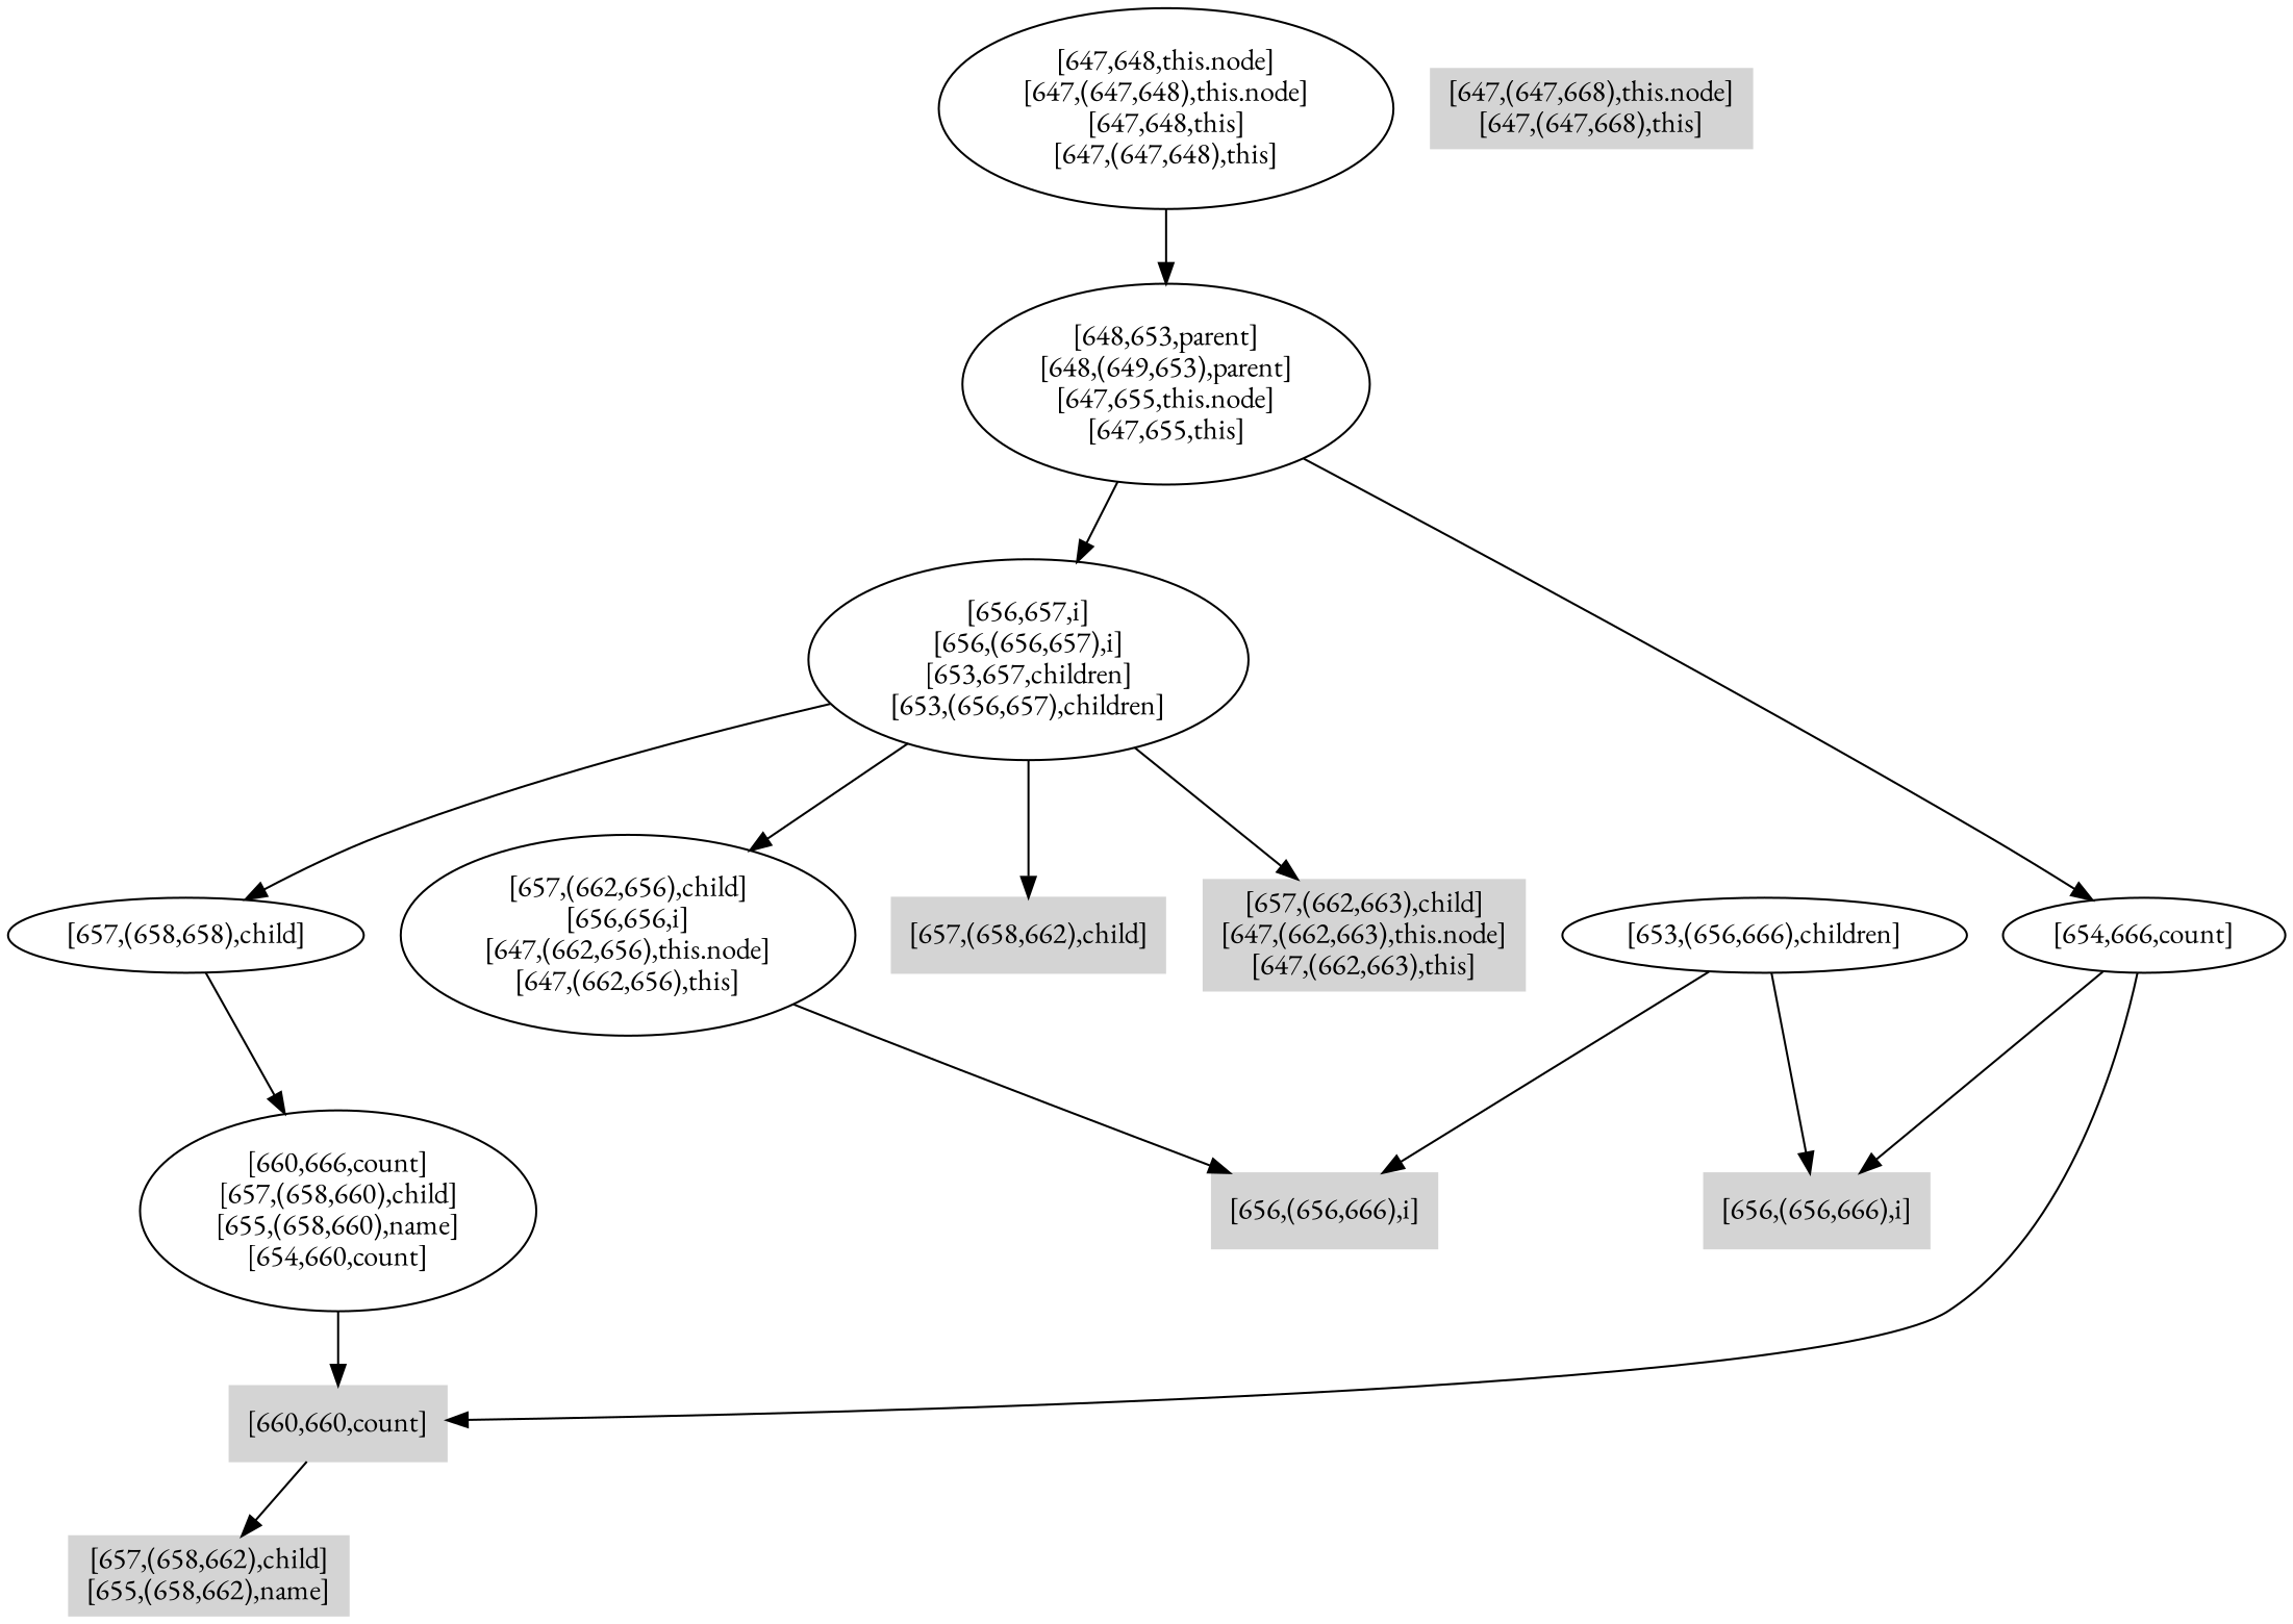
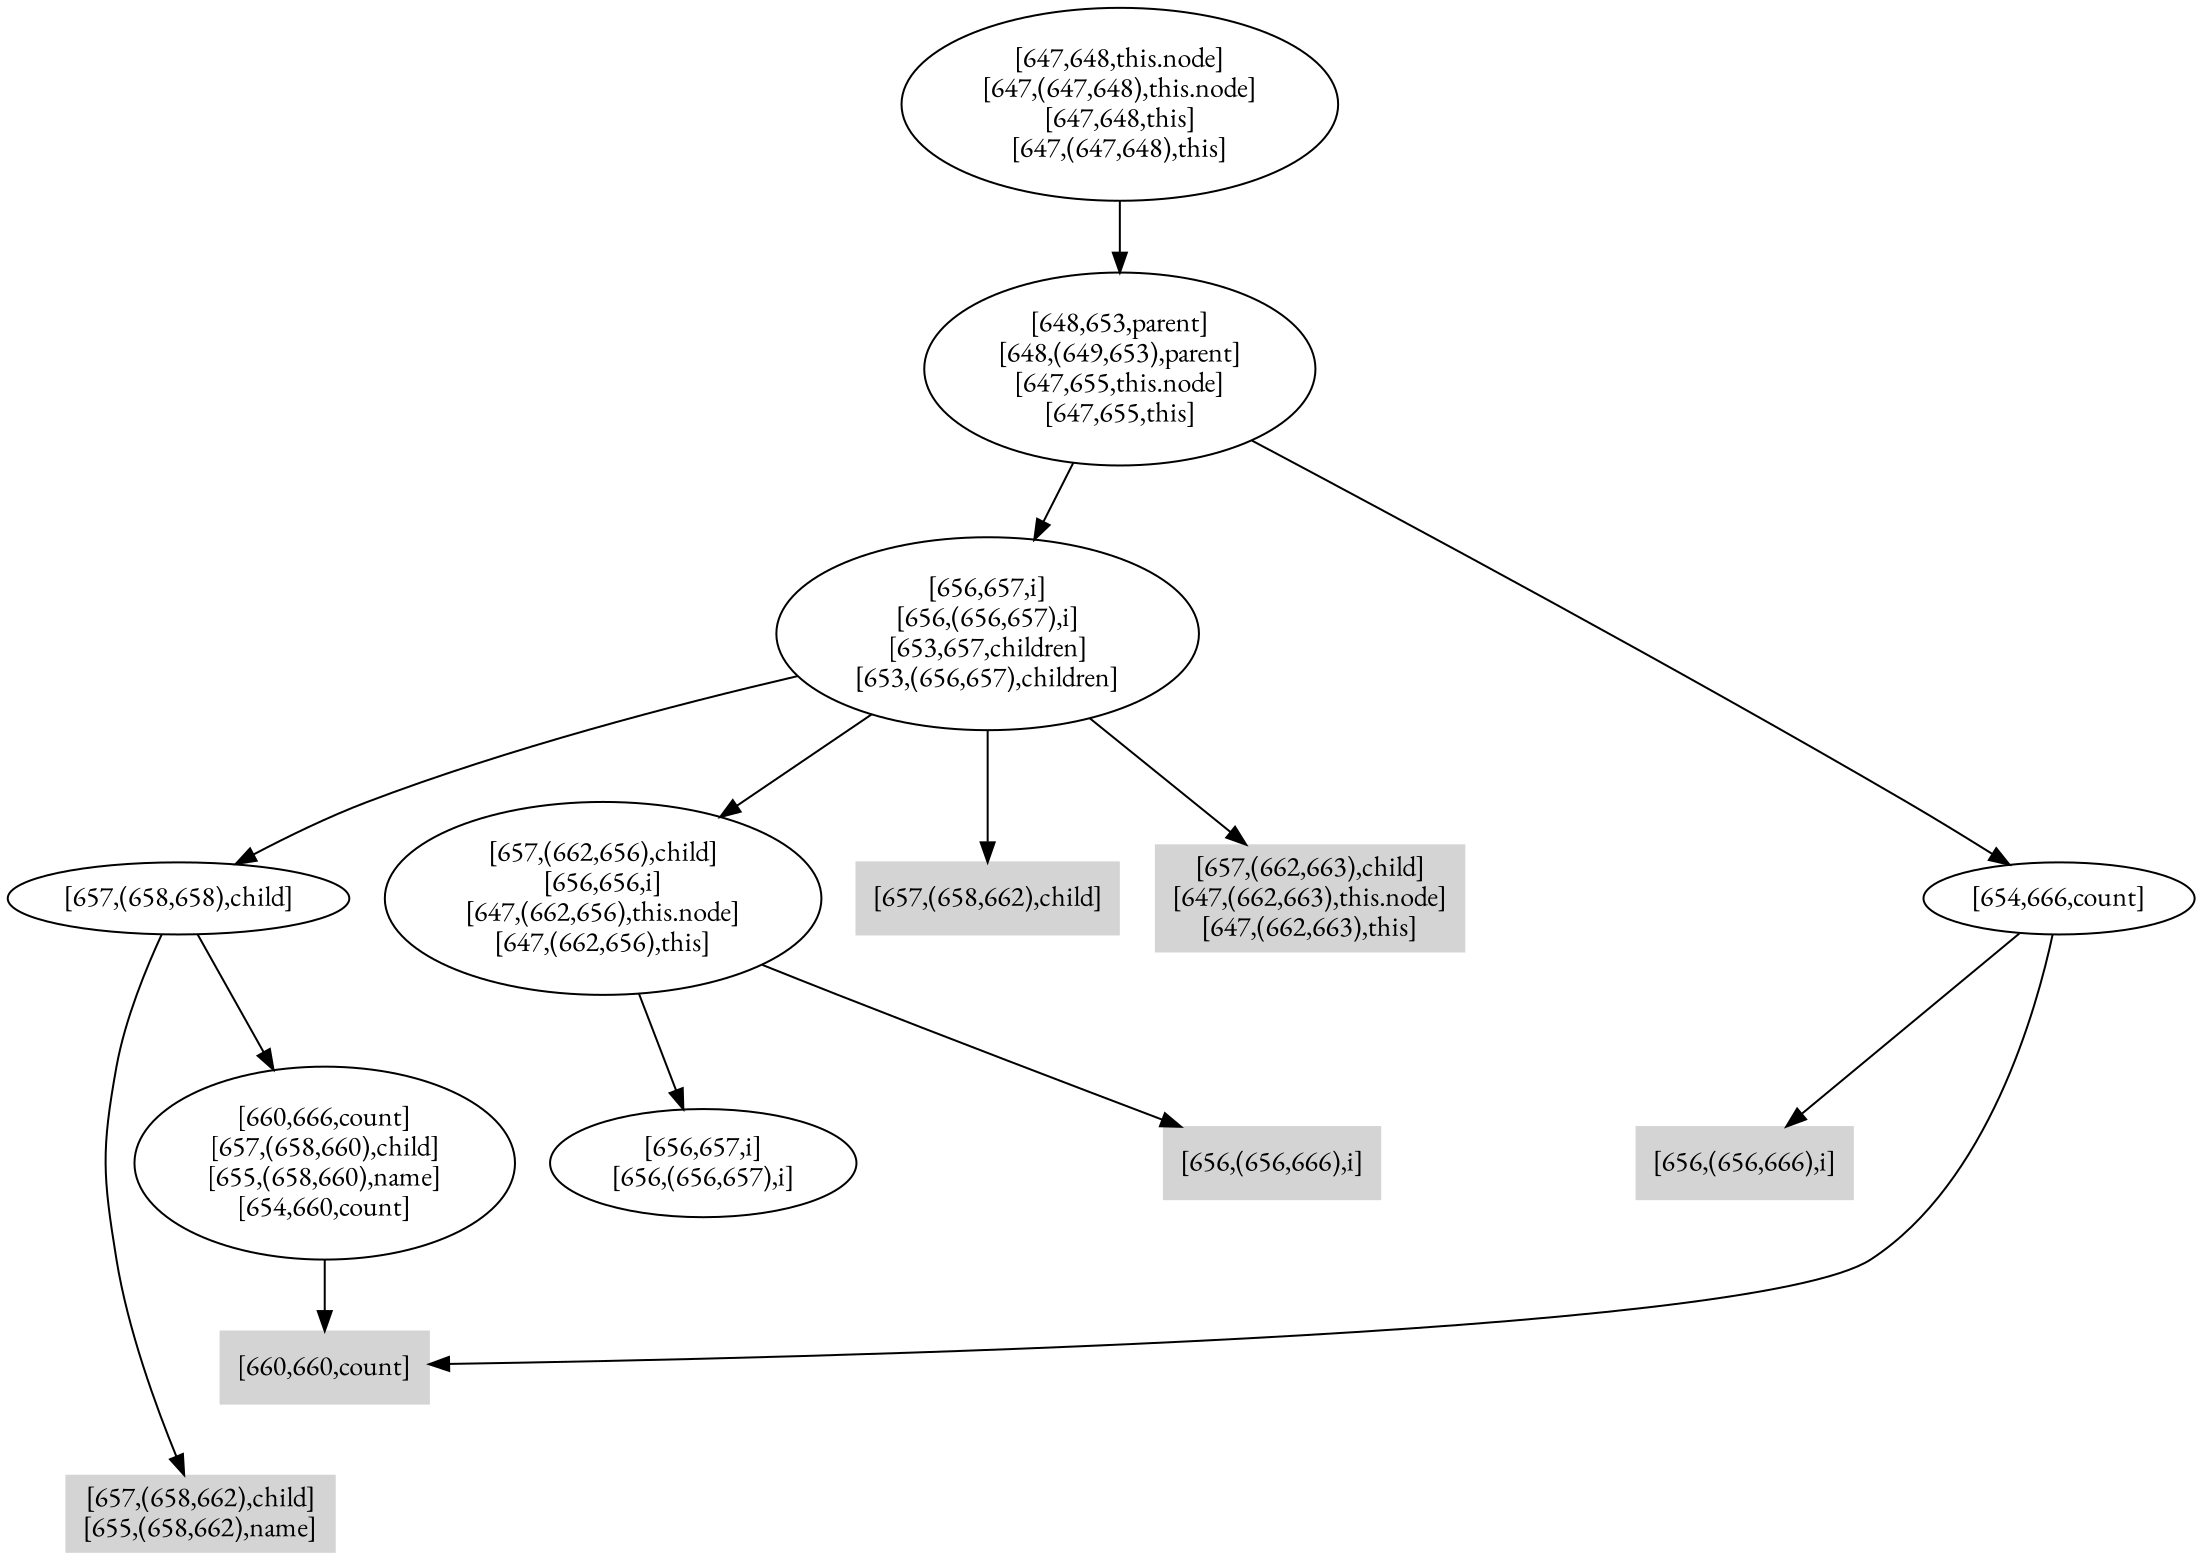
  digraph {
    fontname="EB Garamond"
    node [fontname="EB Garamond"]
    edge [fontname="EB Garamond"]
    n1 [color=".0 .0 .83" label="[657,(662,663),child]\n[647,(662,663),this.node]\n[647,(662,663),this]" shape=box style=filled]
    n2 [color=".0 .0 .83" label="[660,660,count]" shape=box style=filled]
+   n3 [label="[656,657,i]\n[656,(656,657),i]"]
    n4 [color=".0 .0 .83" label="[656,(656,666),i]" shape=box style=filled]
    n5 [label="[657,(662,656),child]\n[656,656,i]\n[647,(662,656),this.node]\n[647,(662,656),this]"]
    n6 [label="[660,666,count]\n[657,(658,660),child]\n[655,(658,660),name]\n[654,660,count]"]
    n7 [color=".0 .0 .83" label="[657,(658,662),child]\n[655,(658,662),name]" shape=box style=filled]
    n8 [label="[657,(658,658),child]"]
    n9 [color=".0 .0 .83" label="[657,(658,662),child]" shape=box style=filled]
    n10 [label="[656,657,i]\n[656,(656,657),i]\n[653,657,children]\n[653,(656,657),children]"]
    n11 [color=".0 .0 .83" label="[656,(656,666),i]" shape=box style=filled]
-   n12 [label="[653,(656,666),children]"]
    n13 [label="[654,666,count]"]
    n14 [label="[648,653,parent]\n[648,(649,653),parent]\n[647,655,this.node]\n[647,655,this]"]
    n15 [label="[647,648,this.node]\n[647,(647,648),this.node]\n[647,648,this]\n[647,(647,648),this]"]
-   n16 [color=".0 .0 .83" label="[647,(647,668),this.node]\n[647,(647,668),this]" shape=box style=filled]
+   n5 -> n3
    n5 -> n4
    n6 -> n2
    n8 -> n6
-   n2 -> n7
+   n8 -> n7
    n10 -> n1
    n10 -> n5
    n10 -> n8
    n10 -> n9
-   n12 -> n4
-   n12 -> n11
    n13 -> n2
    n13 -> n11
    n14 -> n10
    n14 -> n13
    n15 -> n14
  }
